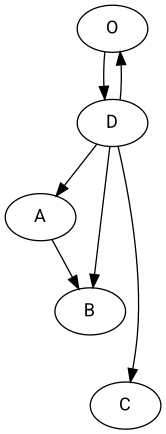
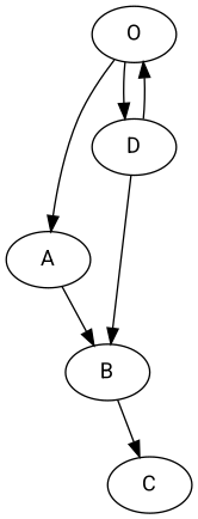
  digraph {
    fontname=Roboto
    node [fontname=Roboto]
    edge [fontname=Roboto]
    O
    A
    D
    B
    C
-   D -> A
+   O -> A
    O -> D
    A -> B
    D -> O
    D -> B
-   D -> C
+   B -> C
  }
